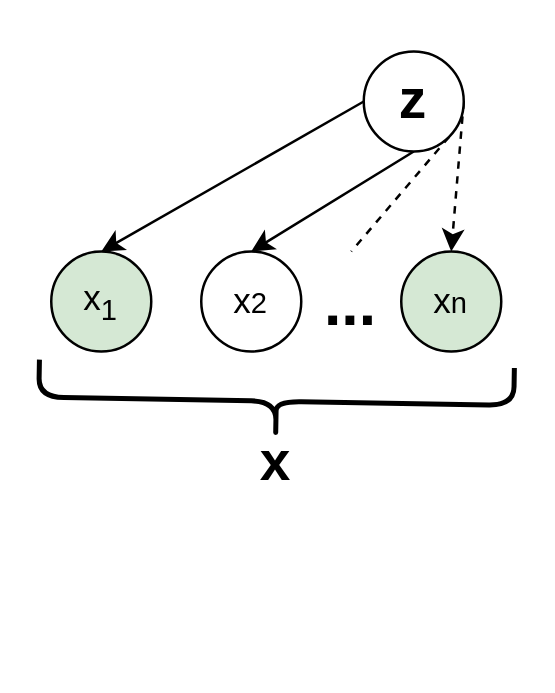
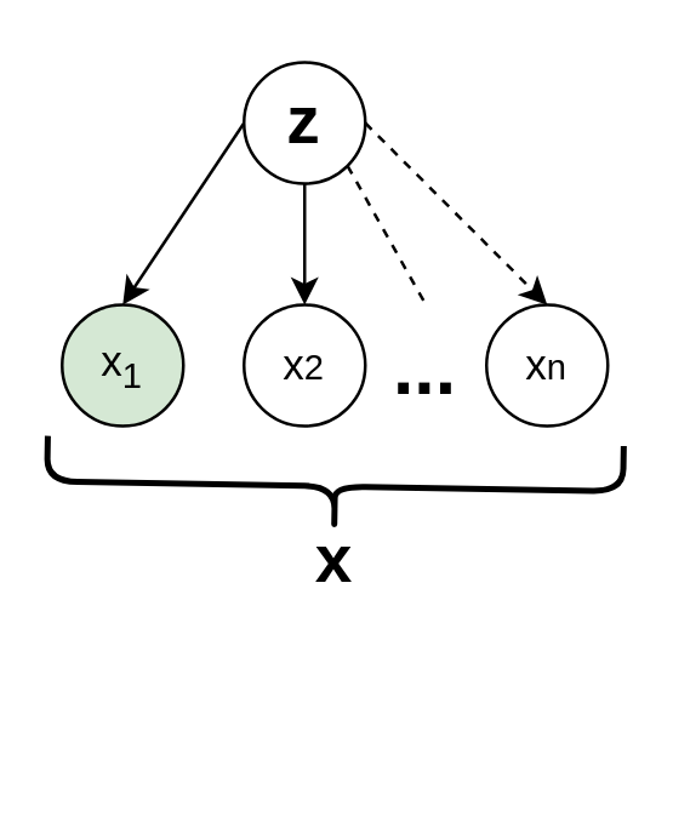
  <mxCell id="0" />
  <mxCell id="1" parent="0" />
  <mxCell id="2" style="rounded=0;orthogonalLoop=1;jettySize=auto;html=1;exitX=0;exitY=0.5;exitDx=0;exitDy=0;entryX=0.5;entryY=0;entryDx=0;entryDy=0;" edge="1" parent="1" source="6" target="7"><mxGeometry relative="1" as="geometry" /></mxCell>
  <mxCell id="3" style="edgeStyle=none;rounded=0;orthogonalLoop=1;jettySize=auto;html=1;exitX=0.5;exitY=1;exitDx=0;exitDy=0;entryX=0.5;entryY=0;entryDx=0;entryDy=0;" edge="1" parent="1" source="6" target="8"><mxGeometry relative="1" as="geometry" /></mxCell>
  <mxCell id="4" style="edgeStyle=none;rounded=0;orthogonalLoop=1;jettySize=auto;html=1;exitX=1;exitY=1;exitDx=0;exitDy=0;dashed=1;endArrow=none;endFill=0;" edge="1" parent="1" source="6"><mxGeometry relative="1" as="geometry"><mxPoint x="140" y="100" as="targetPoint" /></mxGeometry></mxCell>
  <mxCell id="5" style="edgeStyle=none;rounded=0;orthogonalLoop=1;jettySize=auto;html=1;exitX=1;exitY=0.5;exitDx=0;exitDy=0;entryX=0.5;entryY=0;entryDx=0;entryDy=0;dashed=1;" edge="1" parent="1" source="6" target="9"><mxGeometry relative="1" as="geometry" /></mxCell>
- <mxCell id="6" value="&lt;b&gt;&lt;font style=&quot;font-size: 22px&quot;&gt;z&lt;/font&gt;&lt;/b&gt;" style="ellipse;whiteSpace=wrap;html=1;aspect=fixed;" vertex="1" parent="1"><mxGeometry x="145" y="20" width="40" height="40" as="geometry" /></mxCell>
+ <mxCell id="6" value="&lt;b&gt;&lt;font style=&quot;font-size: 22px&quot;&gt;z&lt;/font&gt;&lt;/b&gt;" style="ellipse;whiteSpace=wrap;html=1;aspect=fixed;" vertex="1" parent="1"><mxGeometry x="80" y="20" width="40" height="40" as="geometry" /></mxCell>
  <mxCell id="7" value="&lt;span style=&quot;font-size: 14px&quot;&gt;x&lt;sub&gt;1&lt;/sub&gt;&lt;/span&gt;" style="ellipse;whiteSpace=wrap;html=1;aspect=fixed;fillColor=#d5e8d4;" vertex="1" parent="1"><mxGeometry x="20" y="100" width="40" height="40" as="geometry" /></mxCell>
  <mxCell id="8" value="&lt;span style=&quot;font-size: 14px&quot;&gt;x&lt;/span&gt;&lt;span style=&quot;font-size: 11.667px&quot;&gt;2&lt;/span&gt;" style="ellipse;whiteSpace=wrap;html=1;aspect=fixed;" vertex="1" parent="1"><mxGeometry x="80" y="100" width="40" height="40" as="geometry" /></mxCell>
- <mxCell id="9" value="&lt;span style=&quot;font-size: 14px&quot;&gt;x&lt;/span&gt;&lt;span style=&quot;font-size: 11.667px&quot;&gt;n&lt;/span&gt;" style="ellipse;whiteSpace=wrap;html=1;aspect=fixed;fillColor=#d5e8d4;" vertex="1" parent="1"><mxGeometry x="160" y="100" width="40" height="40" as="geometry" /></mxCell>
+ <mxCell id="9" value="&lt;span style=&quot;font-size: 14px&quot;&gt;x&lt;/span&gt;&lt;span style=&quot;font-size: 11.667px&quot;&gt;n&lt;/span&gt;" style="ellipse;whiteSpace=wrap;html=1;aspect=fixed;" vertex="1" parent="1"><mxGeometry x="160" y="100" width="40" height="40" as="geometry" /></mxCell>
  <mxCell id="10" value="&lt;b&gt;&lt;font style=&quot;font-size: 25px&quot;&gt;...&lt;/font&gt;&lt;/b&gt;" style="text;html=1;strokeColor=none;fillColor=none;align=center;verticalAlign=middle;whiteSpace=wrap;rounded=0;" vertex="1" parent="1"><mxGeometry x="120" y="110" width="40" height="20" as="geometry" /></mxCell>
  <mxCell id="11" value="" style="shape=curlyBracket;whiteSpace=wrap;html=1;rounded=1;rotation=-89;strokeWidth=2;" vertex="1" parent="1"><mxGeometry x="95" y="64.91" width="30" height="190" as="geometry" /></mxCell>
  <mxCell id="12" value="&lt;b&gt;&lt;font style=&quot;font-size: 22px&quot;&gt;x&lt;/font&gt;&lt;/b&gt;" style="text;html=1;strokeColor=none;fillColor=none;align=center;verticalAlign=middle;whiteSpace=wrap;rounded=0;" vertex="1" parent="1"><mxGeometry x="85" y="170" width="50" height="30" as="geometry" /></mxCell>
